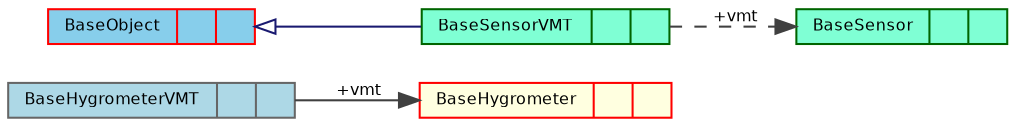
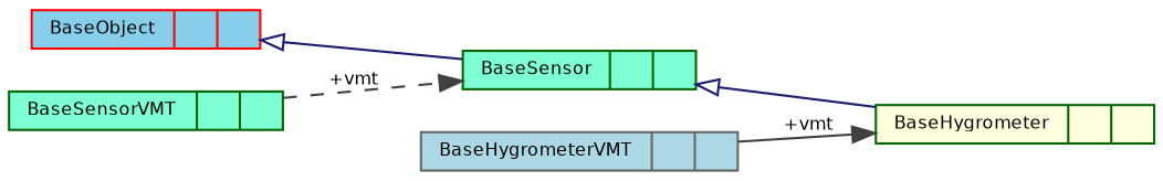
  digraph {
    rankdir=LR
    node [color=red fillcolor=aquamarine fontname=Helvetica fontsize=8 shape=record style=filled]
    edge [color=midnightblue fontname=Helvetica fontsize=8 labelfontname=Helvetica labelfontsize=8 style=solid]
-   n1 [fillcolor=lightyellow fontcolor=black height=0.2 label="{BaseHygrometer\n||}" width=0.4]
+   n1 [color=darkgreen fillcolor=lightyellow fontcolor=black height=0.2 label="{BaseHygrometer\n||}" width=0.4]
    n2 [color=darkgreen height=0.2 label="{BaseSensor\n||}" width=0.4]
    n3 [fillcolor=skyblue height=0.2 label="{BaseObject\n||}" width=0.4]
    n4 [color=darkgreen height=0.2 label="{BaseSensorVMT\n||}" width=0.4]
    n5 [color=gray40 fillcolor=lightblue height=0.2 label="{BaseHygrometerVMT\n||}" width=0.4]
-   n3 -> n4 [arrowtail=onormal dir=back]
+   n2 -> n1 [arrowtail=onormal dir=back]
+   n3 -> n2 [arrowtail=onormal dir=back]
    n4 -> n2 [arrowhead=normal color=grey25 label=" +vmt" style=dashed]
    n5 -> n1 [arrowhead=normal color=grey25 label=" +vmt"]
  }
